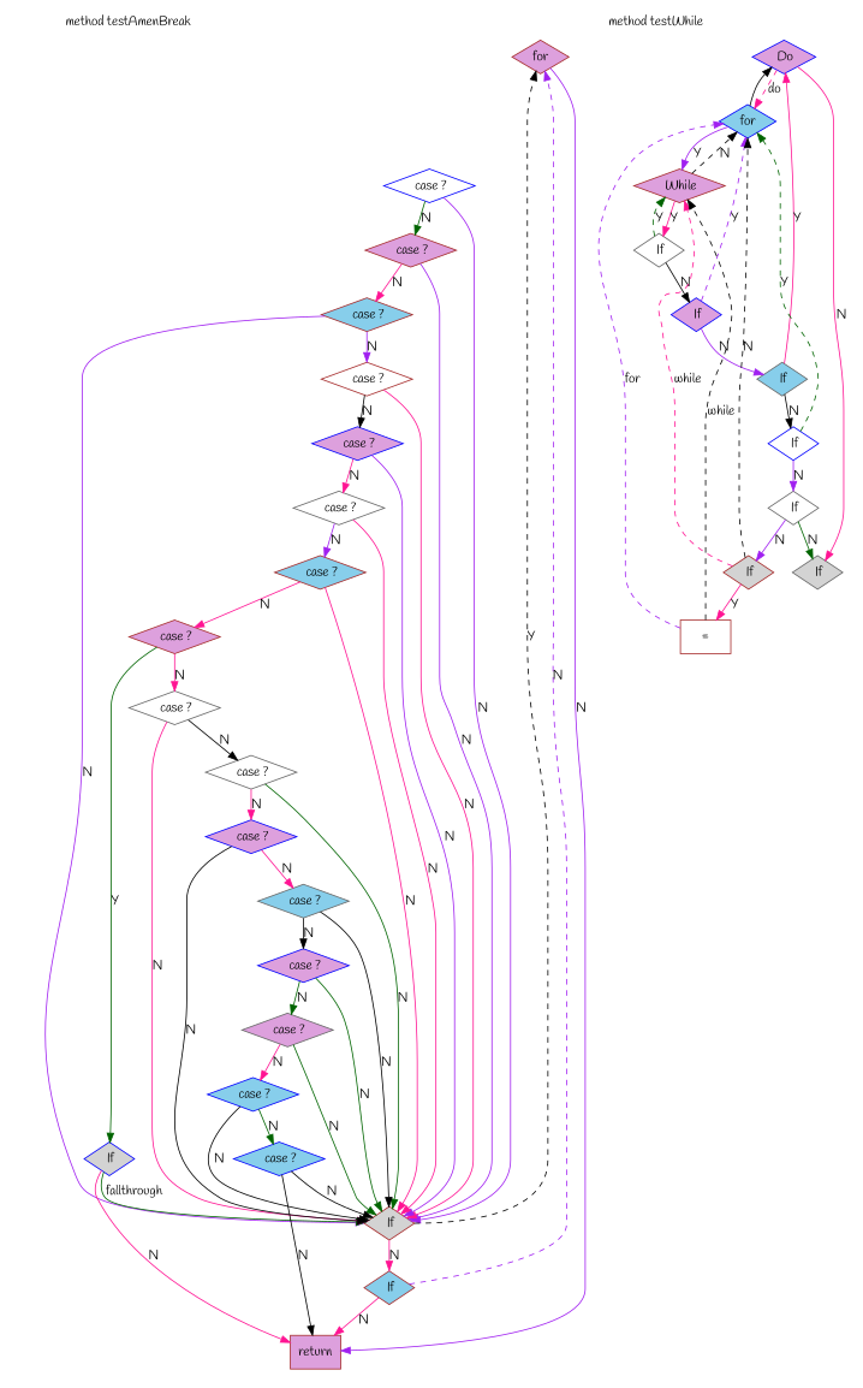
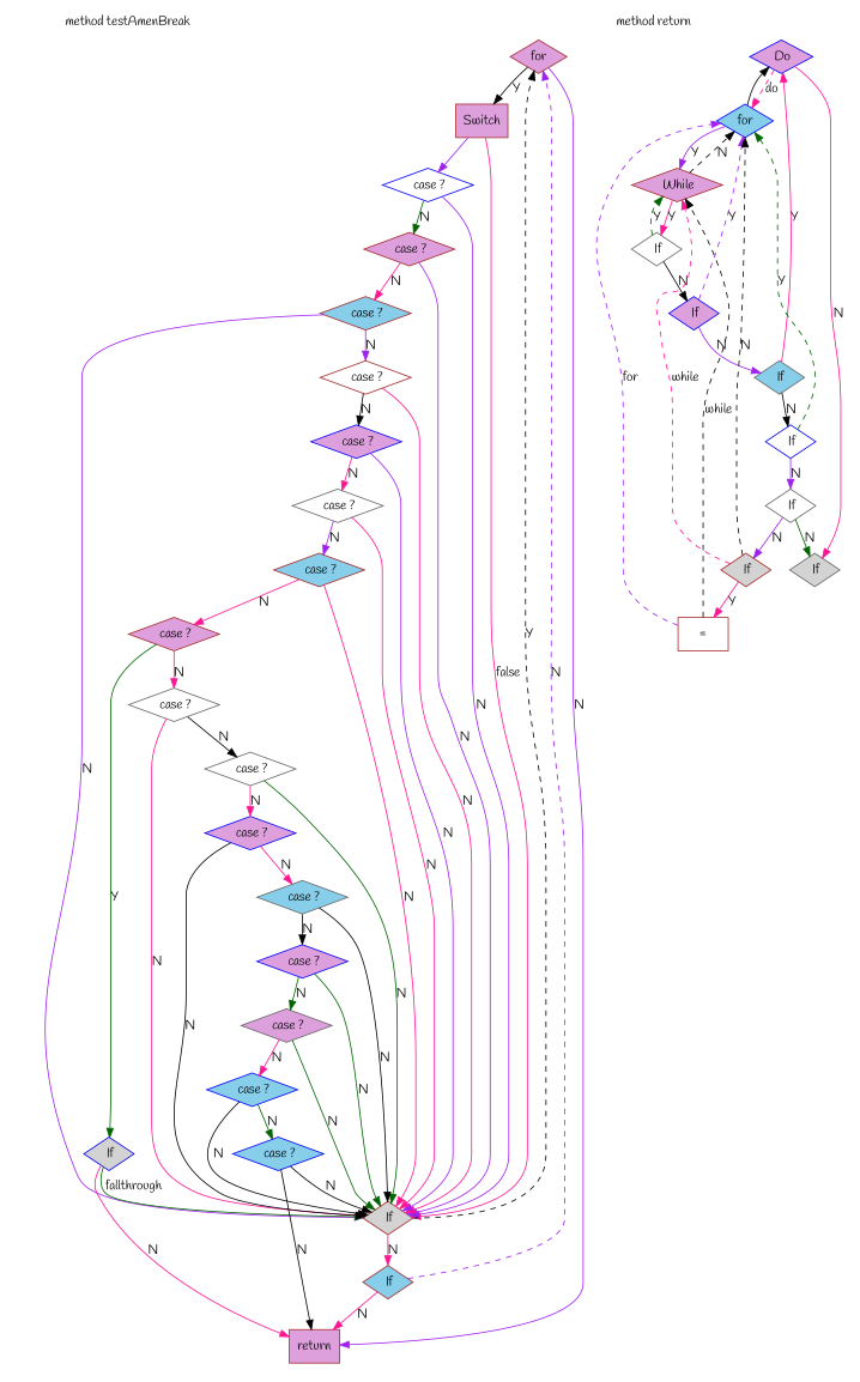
  digraph {
    compound=true
    fontname=Handlee
    node [color=brown fillcolor=plum fontname=Handlee shape=diamond style=filled]
    edge [color=deeppink fontname=Handlee]
    n1 [label=for]
+   n2 [label=Switch shape=rect]
    n3 [color=blue fillcolor=white label=" case ?"]
    n4 [label=" case ?"]
    n5 [fillcolor=skyblue label=" case ?"]
    n6 [fillcolor=white label=" case ?"]
    n7 [color=blue label=" case ?"]
    n8 [color=gray40 fillcolor=white label=" case ?"]
    n9 [fillcolor=skyblue label=" case ?"]
    n10 [label=" case ?"]
    n11 [color=blue fillcolor=lightgrey label=" If"]
    n12 [color=gray40 fillcolor=white label=" case ?"]
    n13 [color=gray40 fillcolor=white label=" case ?"]
    n14 [color=blue label=" case ?"]
    n15 [color=gray40 fillcolor=skyblue label=" case ?"]
    n16 [color=blue label=" case ?"]
    n17 [color=gray40 label=" case ?"]
    n18 [color=blue fillcolor=skyblue label=" case ?"]
    n19 [color=blue fillcolor=skyblue label=" case ?"]
    n20 [fillcolor=lightgrey label=" If"]
    n21 [fillcolor=skyblue label=" If"]
    n22 [label=return shape=rect]
    n23 [color=blue label=" Do"]
    n24 [color=blue fillcolor=skyblue label=for]
    n25 [label=" While"]
    n26 [color=gray40 fillcolor=white label=" If"]
    n27 [color=blue label=" If"]
    n28 [color=gray40 fillcolor=skyblue label=" If"]
    n29 [color=blue fillcolor=white label=" If"]
    n30 [color=gray40 fillcolor=white label=" If"]
    n31 [fillcolor=lightgrey label=" If"]
    n32 [fillcolor=white label="=" shape=rect]
    n33 [color=gray40 fillcolor=lightgrey label=" If"]
    subgraph cluster_1 {
      label="method testAmenBreak"
      labeljust=l
      pencolor=transparent
      ranksep=0.5
      n1
+     n2
      n3
      n4
      n5
      n6
      n7
      n8
      n9
      n10
      n11
      n12
      n13
      n14
      n15
      n16
      n17
      n18
      n19
      n20
      n21
      n22
    }
    subgraph cluster_2 {
-     label="method testWhile"
+     label="method return"
      labeljust=l
      pencolor=transparent
      ranksep=0.5
      n23
      n24
      n25
      n26
      n27
      n28
      n29
      n30
      n31
      n32
      n33
    }
+   n1 -> n2 [color=black label=Y]
    n1 -> n22 [color=purple label=N]
+   n2 -> n3 [color=purple]
+   n2 -> n20 [label=false]
    n3 -> n4 [color=darkgreen label=N]
    n3 -> n20 [color=purple label=N]
    n4 -> n5 [label=N]
    n4 -> n20 [color=purple label=N]
    n5 -> n6 [color=purple label=N]
    n5 -> n20 [color=purple label=N]
    n6 -> n7 [color=black label=N]
    n6 -> n20 [label=N]
    n7 -> n8 [label=N]
    n7 -> n20 [color=purple label=N]
    n8 -> n9 [color=purple label=N]
    n8 -> n20 [label=N]
    n9 -> n10 [label=N]
    n9 -> n20 [label=N]
    n10 -> n11 [color=darkgreen label=Y]
    n10 -> n12 [label=N]
    n11 -> n20 [color=darkgreen label=fallthrough]
    n11 -> n22 [label=N]
    n12 -> n13 [color=black label=N]
    n12 -> n20 [label=N]
    n13 -> n14 [label=N]
    n13 -> n20 [color=darkgreen label=N]
    n14 -> n15 [label=N]
    n14 -> n20 [color=black label=N]
    n15 -> n16 [color=black label=N]
    n15 -> n20 [color=black label=N]
    n16 -> n17 [color=darkgreen label=N]
    n16 -> n20 [color=darkgreen label=N]
    n17 -> n18 [label=N]
    n17 -> n20 [color=darkgreen label=N]
    n18 -> n19 [color=darkgreen label=N]
    n18 -> n20 [color=black label=N]
    n19 -> n20 [color=black label=N]
    n19 -> n22 [color=black label=N]
    n20 -> n1 [color=black label=Y style=dashed]
    n20 -> n21 [label=N]
    n21 -> n1 [color=purple label=N style=dashed]
    n21 -> n22 [label=N]
    n23 -> n24 [label=do style=dashed]
    n23 -> n33 [label=N]
    n24 -> n23 [color=black]
    n24 -> n25 [color=purple label=Y]
    n25 -> n24 [color=black label=N style=dashed]
    n25 -> n26 [label=Y]
    n26 -> n25 [color=darkgreen label=Y style=dashed]
    n26 -> n27 [color=black label=N]
    n27 -> n24 [color=purple label=Y style=dashed]
    n27 -> n28 [color=purple label=N]
    n28 -> n23 [label=Y]
    n28 -> n29 [color=black label=N]
    n29 -> n24 [color=darkgreen label=Y style=dashed]
    n29 -> n30 [color=purple label=N]
    n30 -> n31 [color=purple label=N]
    n30 -> n33 [color=darkgreen label=N]
    n31 -> n24 [color=black label=N style=dashed]
    n31 -> n25 [label=while style=dashed]
    n31 -> n32 [label=Y]
    n32 -> n24 [color=purple label=for style=dashed]
    n32 -> n25 [color=black label=while style=dashed]
  }
